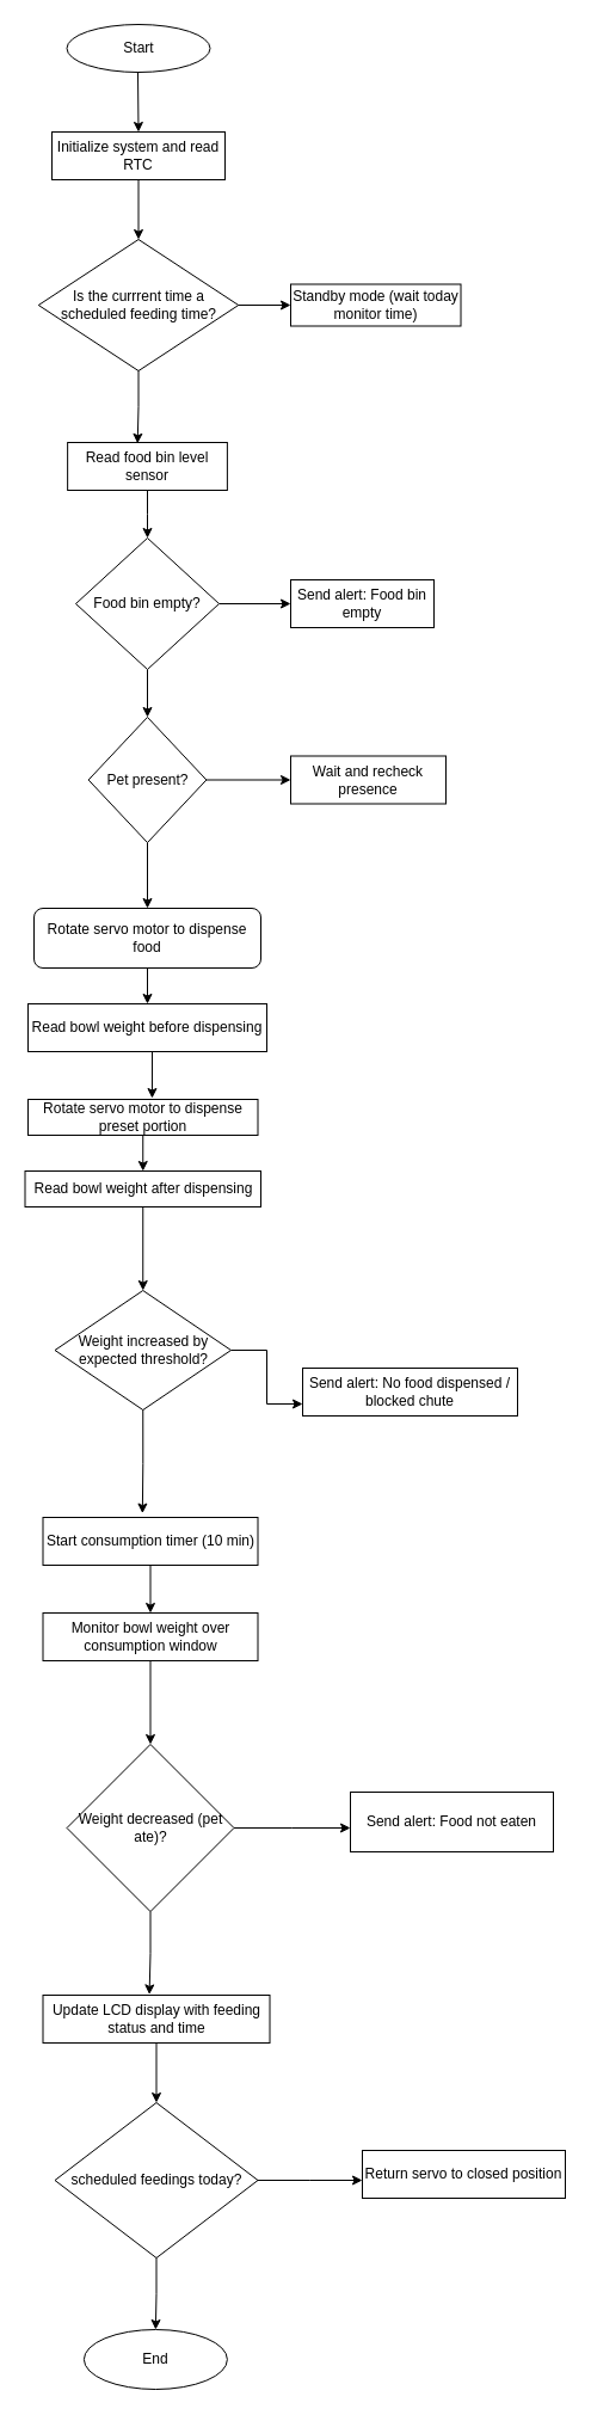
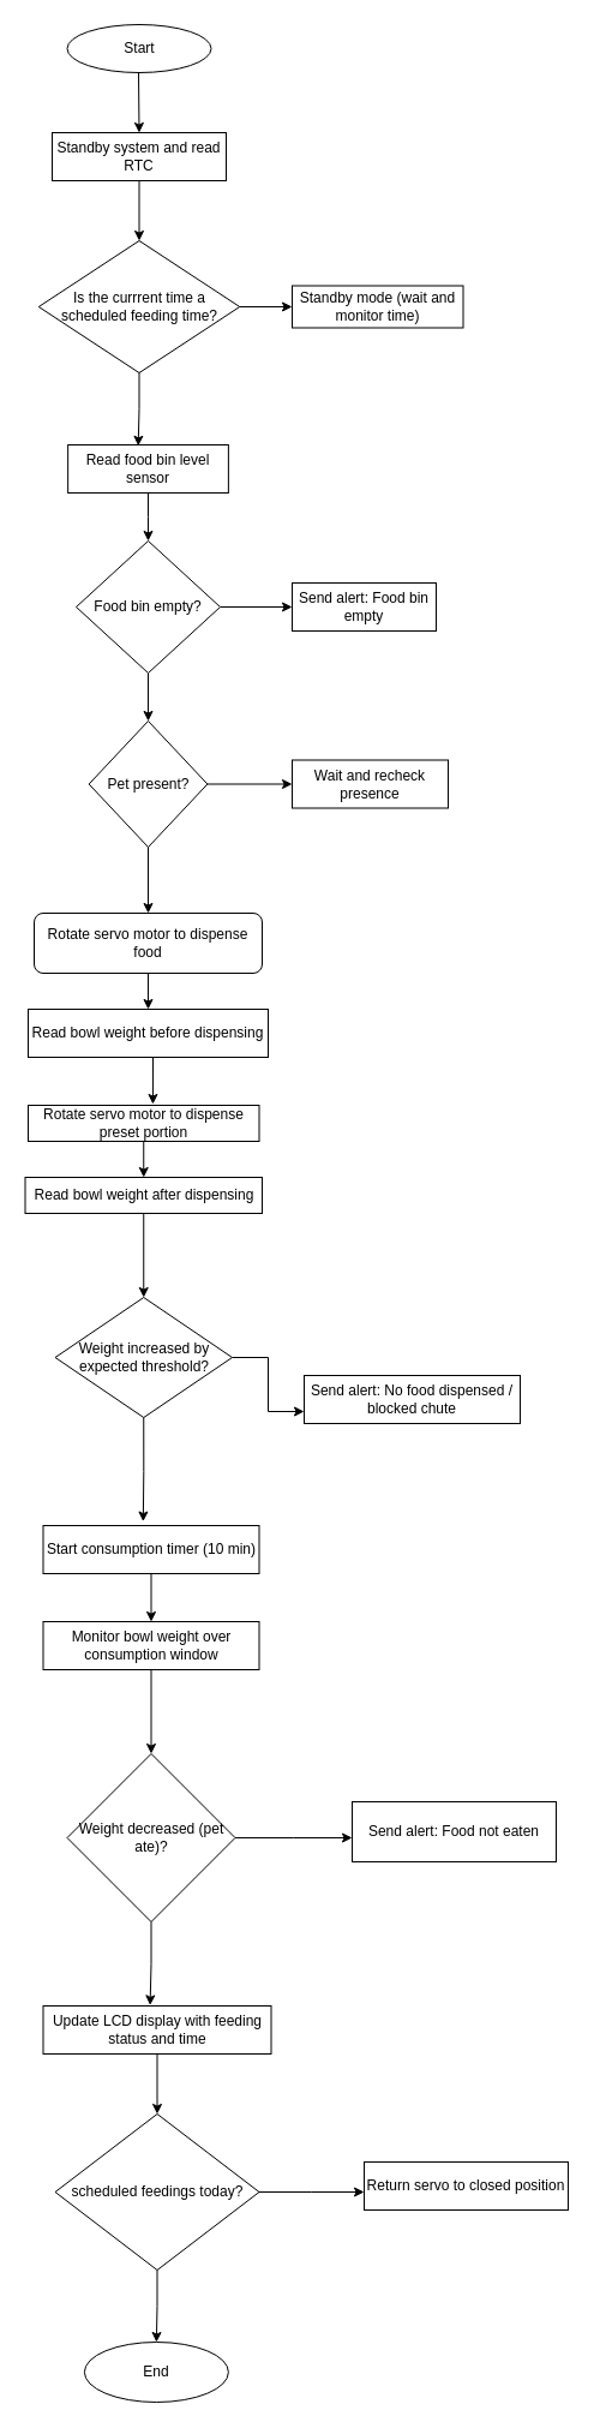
  <mxCell id="0" />
  <mxCell id="1" parent="0" />
  <mxCell id="2" value="Start" style="ellipse;whiteSpace=wrap;html=1;fillColor=#FFFFFF;strokeColor=#000000;" parent="1" vertex="1"><mxGeometry x="55.5" y="20" width="120" height="40" as="geometry" /></mxCell>
  <mxCell id="3" style="edgeStyle=orthogonalEdgeStyle;rounded=0;orthogonalLoop=1;jettySize=auto;html=1;exitX=0.5;exitY=1;exitDx=0;exitDy=0;entryX=0.5;entryY=0;entryDx=0;entryDy=0;" parent="1" source="4" target="6" edge="1"><mxGeometry relative="1" as="geometry" /></mxCell>
- <mxCell id="4" value="Initialize system and read RTC" style="rounded=0;whiteSpace=wrap;html=1;fillColor=#FFFFFF;strokeColor=#000000;" parent="1" vertex="1"><mxGeometry x="43" y="110" width="145" height="40" as="geometry" /></mxCell>
+ <mxCell id="4" value="Standby system and read RTC" style="rounded=0;whiteSpace=wrap;html=1;fillColor=#FFFFFF;strokeColor=#000000;" parent="1" vertex="1"><mxGeometry x="43" y="110" width="145" height="40" as="geometry" /></mxCell>
  <mxCell id="5" style="edgeStyle=orthogonalEdgeStyle;rounded=0;orthogonalLoop=1;jettySize=auto;html=1;exitX=1;exitY=0.5;exitDx=0;exitDy=0;" parent="1" source="6" target="7" edge="1"><mxGeometry relative="1" as="geometry" /></mxCell>
  <mxCell id="6" value="Is the currrent time a scheduled feeding time?" style="rhombus;whiteSpace=wrap;html=1;fillColor=#FFFFFF;strokeColor=#000000;" parent="1" vertex="1"><mxGeometry x="31.75" y="200" width="167.5" height="110" as="geometry" /></mxCell>
- <mxCell id="7" value="Standby mode (wait today monitor time)" style="rounded=0;whiteSpace=wrap;html=1;fillColor=#FFFFFF;strokeColor=#000000;" parent="1" vertex="1"><mxGeometry x="243" y="237.5" width="142.5" height="35" as="geometry" /></mxCell>
+ <mxCell id="7" value="Standby mode (wait and monitor time)" style="rounded=0;whiteSpace=wrap;html=1;fillColor=#FFFFFF;strokeColor=#000000;" parent="1" vertex="1"><mxGeometry x="243" y="237.5" width="142.5" height="35" as="geometry" /></mxCell>
  <mxCell id="8" style="edgeStyle=orthogonalEdgeStyle;rounded=0;orthogonalLoop=1;jettySize=auto;html=1;exitX=0.5;exitY=1;exitDx=0;exitDy=0;" parent="1" source="9" edge="1"><mxGeometry relative="1" as="geometry"><mxPoint x="123" y="450" as="targetPoint" /></mxGeometry></mxCell>
  <mxCell id="9" value="Read food bin level sensor" style="parallelogram;whiteSpace=wrap;html=1;fillColor=#FFFFFF;strokeColor=#000000;" parent="1" vertex="1"><mxGeometry x="56.13" y="370" width="133.75" height="40" as="geometry" /></mxCell>
  <mxCell id="10" style="edgeStyle=orthogonalEdgeStyle;rounded=0;orthogonalLoop=1;jettySize=auto;html=1;exitX=1;exitY=0.5;exitDx=0;exitDy=0;entryX=0;entryY=0.5;entryDx=0;entryDy=0;" parent="1" source="12" target="13" edge="1"><mxGeometry relative="1" as="geometry" /></mxCell>
  <mxCell id="11" style="edgeStyle=orthogonalEdgeStyle;rounded=0;orthogonalLoop=1;jettySize=auto;html=1;exitX=0.5;exitY=1;exitDx=0;exitDy=0;entryX=0.5;entryY=0;entryDx=0;entryDy=0;" parent="1" source="12" target="15" edge="1"><mxGeometry relative="1" as="geometry" /></mxCell>
  <mxCell id="12" value="Food bin empty?" style="rhombus;whiteSpace=wrap;html=1;fillColor=#FFFFFF;strokeColor=#000000;" parent="1" vertex="1"><mxGeometry x="63.01" y="450" width="120" height="110" as="geometry" /></mxCell>
  <mxCell id="13" value="Send alert: Food bin empty" style="rounded=0;whiteSpace=wrap;html=1;fillColor=#FFFFFF;strokeColor=#000000;" parent="1" vertex="1"><mxGeometry x="243" y="485" width="120" height="40" as="geometry" /></mxCell>
  <mxCell id="14" style="edgeStyle=orthogonalEdgeStyle;rounded=0;orthogonalLoop=1;jettySize=auto;html=1;exitX=1;exitY=0.5;exitDx=0;exitDy=0;entryX=0;entryY=0.5;entryDx=0;entryDy=0;" parent="1" source="15" target="16" edge="1"><mxGeometry relative="1" as="geometry" /></mxCell>
  <mxCell id="15" value="Pet present?" style="rhombus;whiteSpace=wrap;html=1;fillColor=#FFFFFF;strokeColor=#000000;" parent="1" vertex="1"><mxGeometry x="73.63" y="600" width="98.76" height="105" as="geometry" /></mxCell>
  <mxCell id="16" value="Wait and recheck presence" style="rounded=0;whiteSpace=wrap;html=1;fillColor=#FFFFFF;strokeColor=#000000;" parent="1" vertex="1"><mxGeometry x="243" y="632.5" width="130" height="40" as="geometry" /></mxCell>
  <mxCell id="17" style="edgeStyle=orthogonalEdgeStyle;rounded=0;orthogonalLoop=1;jettySize=auto;html=1;exitX=0.5;exitY=1;exitDx=0;exitDy=0;entryX=0.5;entryY=0;entryDx=0;entryDy=0;" parent="1" source="18" target="19" edge="1"><mxGeometry relative="1" as="geometry" /></mxCell>
  <mxCell id="18" value="Rotate servo motor to dispense food" style="whiteSpace=wrap;html=1;fillColor=#FFFFFF;strokeColor=#000000;rounded=1;" parent="1" vertex="1"><mxGeometry x="28.01" y="760" width="190" height="50" as="geometry" /></mxCell>
  <mxCell id="19" value="Read bowl weight before dispensing" style="parallelogram;whiteSpace=wrap;html=1;fillColor=#FFFFFF;strokeColor=#000000;" parent="1" vertex="1"><mxGeometry x="23" y="840" width="200" height="40" as="geometry" /></mxCell>
  <mxCell id="20" style="edgeStyle=orthogonalEdgeStyle;rounded=0;orthogonalLoop=1;jettySize=auto;html=1;exitX=0.5;exitY=1;exitDx=0;exitDy=0;entryX=0.5;entryY=0;entryDx=0;entryDy=0;" edge="1" parent="1" source="21" target="23"><mxGeometry relative="1" as="geometry" /></mxCell>
  <mxCell id="21" value="Rotate servo motor to dispense preset portion" style="rounded=0;whiteSpace=wrap;html=1;fillColor=#FFFFFF;strokeColor=#000000;" parent="1" vertex="1"><mxGeometry x="23" y="920" width="192.5" height="30" as="geometry" /></mxCell>
  <mxCell id="22" style="edgeStyle=orthogonalEdgeStyle;rounded=0;orthogonalLoop=1;jettySize=auto;html=1;exitX=0.5;exitY=1;exitDx=0;exitDy=0;entryX=0.5;entryY=0;entryDx=0;entryDy=0;" edge="1" parent="1" source="23" target="25"><mxGeometry relative="1" as="geometry"><mxPoint x="119" y="1060" as="targetPoint" /></mxGeometry></mxCell>
  <mxCell id="23" value="Read bowl weight after dispensing" style="parallelogram;whiteSpace=wrap;html=1;fillColor=#FFFFFF;strokeColor=#000000;" parent="1" vertex="1"><mxGeometry x="20.5" y="980" width="197.5" height="30" as="geometry" /></mxCell>
  <mxCell id="24" style="edgeStyle=orthogonalEdgeStyle;rounded=0;orthogonalLoop=1;jettySize=auto;html=1;exitX=1;exitY=0.5;exitDx=0;exitDy=0;entryX=0;entryY=0.75;entryDx=0;entryDy=0;" edge="1" parent="1" source="25" target="26"><mxGeometry relative="1" as="geometry" /></mxCell>
  <mxCell id="25" value="Weight increased by expected threshold?" style="rhombus;whiteSpace=wrap;html=1;fillColor=#FFFFFF;strokeColor=#000000;" parent="1" vertex="1"><mxGeometry x="45.5" y="1080" width="147.5" height="100" as="geometry" /></mxCell>
  <mxCell id="26" value="Send alert: No food dispensed / blocked chute" style="rounded=0;whiteSpace=wrap;html=1;fillColor=#FFFFFF;strokeColor=#000000;" parent="1" vertex="1"><mxGeometry x="253" y="1145" width="180" height="40" as="geometry" /></mxCell>
  <mxCell id="27" style="edgeStyle=orthogonalEdgeStyle;rounded=0;orthogonalLoop=1;jettySize=auto;html=1;exitX=0.5;exitY=1;exitDx=0;exitDy=0;entryX=0.5;entryY=0;entryDx=0;entryDy=0;" edge="1" parent="1" source="28" target="30"><mxGeometry relative="1" as="geometry" /></mxCell>
  <mxCell id="28" value="Start consumption timer (10 min)" style="rounded=0;whiteSpace=wrap;html=1;fillColor=#FFFFFF;strokeColor=#000000;" parent="1" vertex="1"><mxGeometry x="35.5" y="1270" width="180" height="40" as="geometry" /></mxCell>
  <mxCell id="29" style="edgeStyle=orthogonalEdgeStyle;rounded=0;orthogonalLoop=1;jettySize=auto;html=1;exitX=0.5;exitY=1;exitDx=0;exitDy=0;entryX=0.5;entryY=0;entryDx=0;entryDy=0;" edge="1" parent="1" source="30" target="32"><mxGeometry relative="1" as="geometry" /></mxCell>
  <mxCell id="30" value="Monitor bowl weight over consumption window" style="parallelogram;whiteSpace=wrap;html=1;fillColor=#FFFFFF;strokeColor=#000000;" parent="1" vertex="1"><mxGeometry x="35.5" y="1350" width="180" height="40" as="geometry" /></mxCell>
  <mxCell id="31" style="edgeStyle=orthogonalEdgeStyle;rounded=0;orthogonalLoop=1;jettySize=auto;html=1;exitX=1;exitY=0.5;exitDx=0;exitDy=0;" edge="1" parent="1" source="32"><mxGeometry relative="1" as="geometry"><mxPoint x="293" y="1530" as="targetPoint" /></mxGeometry></mxCell>
  <mxCell id="32" value="Weight decreased (pet ate)?" style="rhombus;whiteSpace=wrap;html=1;fillColor=#FFFFFF;strokeColor=#000000;" parent="1" vertex="1"><mxGeometry x="55.5" y="1460" width="139.99" height="140" as="geometry" /></mxCell>
  <mxCell id="33" value="Send alert: Food not eaten" style="rounded=0;whiteSpace=wrap;html=1;fillColor=#FFFFFF;strokeColor=#000000;" parent="1" vertex="1"><mxGeometry x="293" y="1500" width="170" height="50" as="geometry" /></mxCell>
  <mxCell id="34" style="edgeStyle=orthogonalEdgeStyle;rounded=0;orthogonalLoop=1;jettySize=auto;html=1;exitX=0.5;exitY=1;exitDx=0;exitDy=0;entryX=0.5;entryY=0;entryDx=0;entryDy=0;" edge="1" parent="1" source="35" target="39"><mxGeometry relative="1" as="geometry" /></mxCell>
  <mxCell id="35" value="Update LCD display with feeding status and time" style="rounded=0;whiteSpace=wrap;html=1;fillColor=#FFFFFF;strokeColor=#000000;" parent="1" vertex="1"><mxGeometry x="35.5" y="1670" width="190" height="40" as="geometry" /></mxCell>
  <mxCell id="36" value="Return servo to closed position" style="rounded=0;whiteSpace=wrap;html=1;fillColor=#FFFFFF;strokeColor=#000000;" parent="1" vertex="1"><mxGeometry x="303" y="1800" width="170" height="40" as="geometry" /></mxCell>
  <mxCell id="37" style="edgeStyle=orthogonalEdgeStyle;rounded=0;orthogonalLoop=1;jettySize=auto;html=1;exitX=1;exitY=0.5;exitDx=0;exitDy=0;" edge="1" parent="1" source="39"><mxGeometry relative="1" as="geometry"><mxPoint x="303" y="1825" as="targetPoint" /></mxGeometry></mxCell>
  <mxCell id="38" style="edgeStyle=orthogonalEdgeStyle;rounded=0;orthogonalLoop=1;jettySize=auto;html=1;exitX=0.5;exitY=1;exitDx=0;exitDy=0;" edge="1" parent="1" source="39" target="40"><mxGeometry relative="1" as="geometry" /></mxCell>
  <mxCell id="39" value="scheduled feedings today?" style="rhombus;whiteSpace=wrap;html=1;fillColor=#FFFFFF;strokeColor=#000000;" parent="1" vertex="1"><mxGeometry x="45.5" y="1760" width="170" height="130" as="geometry" /></mxCell>
  <mxCell id="40" value="End" style="ellipse;whiteSpace=wrap;html=1;fillColor=#FFFFFF;strokeColor=#000000;" parent="1" vertex="1"><mxGeometry x="69.88" y="1950" width="120" height="50" as="geometry" /></mxCell>
  <mxCell id="41" value="" style="endArrow=classic;html=1;rounded=0;" parent="1" edge="1"><mxGeometry width="50" height="50" relative="1" as="geometry"><mxPoint x="115" y="60" as="sourcePoint" /><mxPoint x="115.5" y="110" as="targetPoint" /></mxGeometry></mxCell>
  <mxCell id="42" style="edgeStyle=orthogonalEdgeStyle;rounded=0;orthogonalLoop=1;jettySize=auto;html=1;exitX=0.5;exitY=1;exitDx=0;exitDy=0;" parent="1" source="4" target="4" edge="1"><mxGeometry relative="1" as="geometry" /></mxCell>
  <mxCell id="43" style="edgeStyle=orthogonalEdgeStyle;rounded=0;orthogonalLoop=1;jettySize=auto;html=1;exitX=0.5;exitY=1;exitDx=0;exitDy=0;entryX=0.438;entryY=0.02;entryDx=0;entryDy=0;entryPerimeter=0;" parent="1" source="6" target="9" edge="1"><mxGeometry relative="1" as="geometry" /></mxCell>
  <mxCell id="44" style="edgeStyle=orthogonalEdgeStyle;rounded=0;orthogonalLoop=1;jettySize=auto;html=1;exitX=0.5;exitY=1;exitDx=0;exitDy=0;entryX=0.5;entryY=0;entryDx=0;entryDy=0;" parent="1" source="15" edge="1" target="18"><mxGeometry relative="1" as="geometry"><mxPoint x="123" y="750" as="targetPoint" /></mxGeometry></mxCell>
  <mxCell id="45" style="edgeStyle=orthogonalEdgeStyle;rounded=0;orthogonalLoop=1;jettySize=auto;html=1;exitX=0.5;exitY=1;exitDx=0;exitDy=0;entryX=0.54;entryY=-0.033;entryDx=0;entryDy=0;entryPerimeter=0;" edge="1" parent="1" source="19" target="21"><mxGeometry relative="1" as="geometry" /></mxCell>
  <mxCell id="46" style="edgeStyle=orthogonalEdgeStyle;rounded=0;orthogonalLoop=1;jettySize=auto;html=1;exitX=0.5;exitY=1;exitDx=0;exitDy=0;entryX=0.463;entryY=-0.085;entryDx=0;entryDy=0;entryPerimeter=0;" edge="1" parent="1" source="25" target="28"><mxGeometry relative="1" as="geometry"><mxPoint x="119" y="1230" as="targetPoint" /></mxGeometry></mxCell>
  <mxCell id="47" style="edgeStyle=orthogonalEdgeStyle;rounded=0;orthogonalLoop=1;jettySize=auto;html=1;exitX=0.5;exitY=1;exitDx=0;exitDy=0;entryX=0.469;entryY=-0.015;entryDx=0;entryDy=0;entryPerimeter=0;" edge="1" parent="1" source="32" target="35"><mxGeometry relative="1" as="geometry" /></mxCell>
